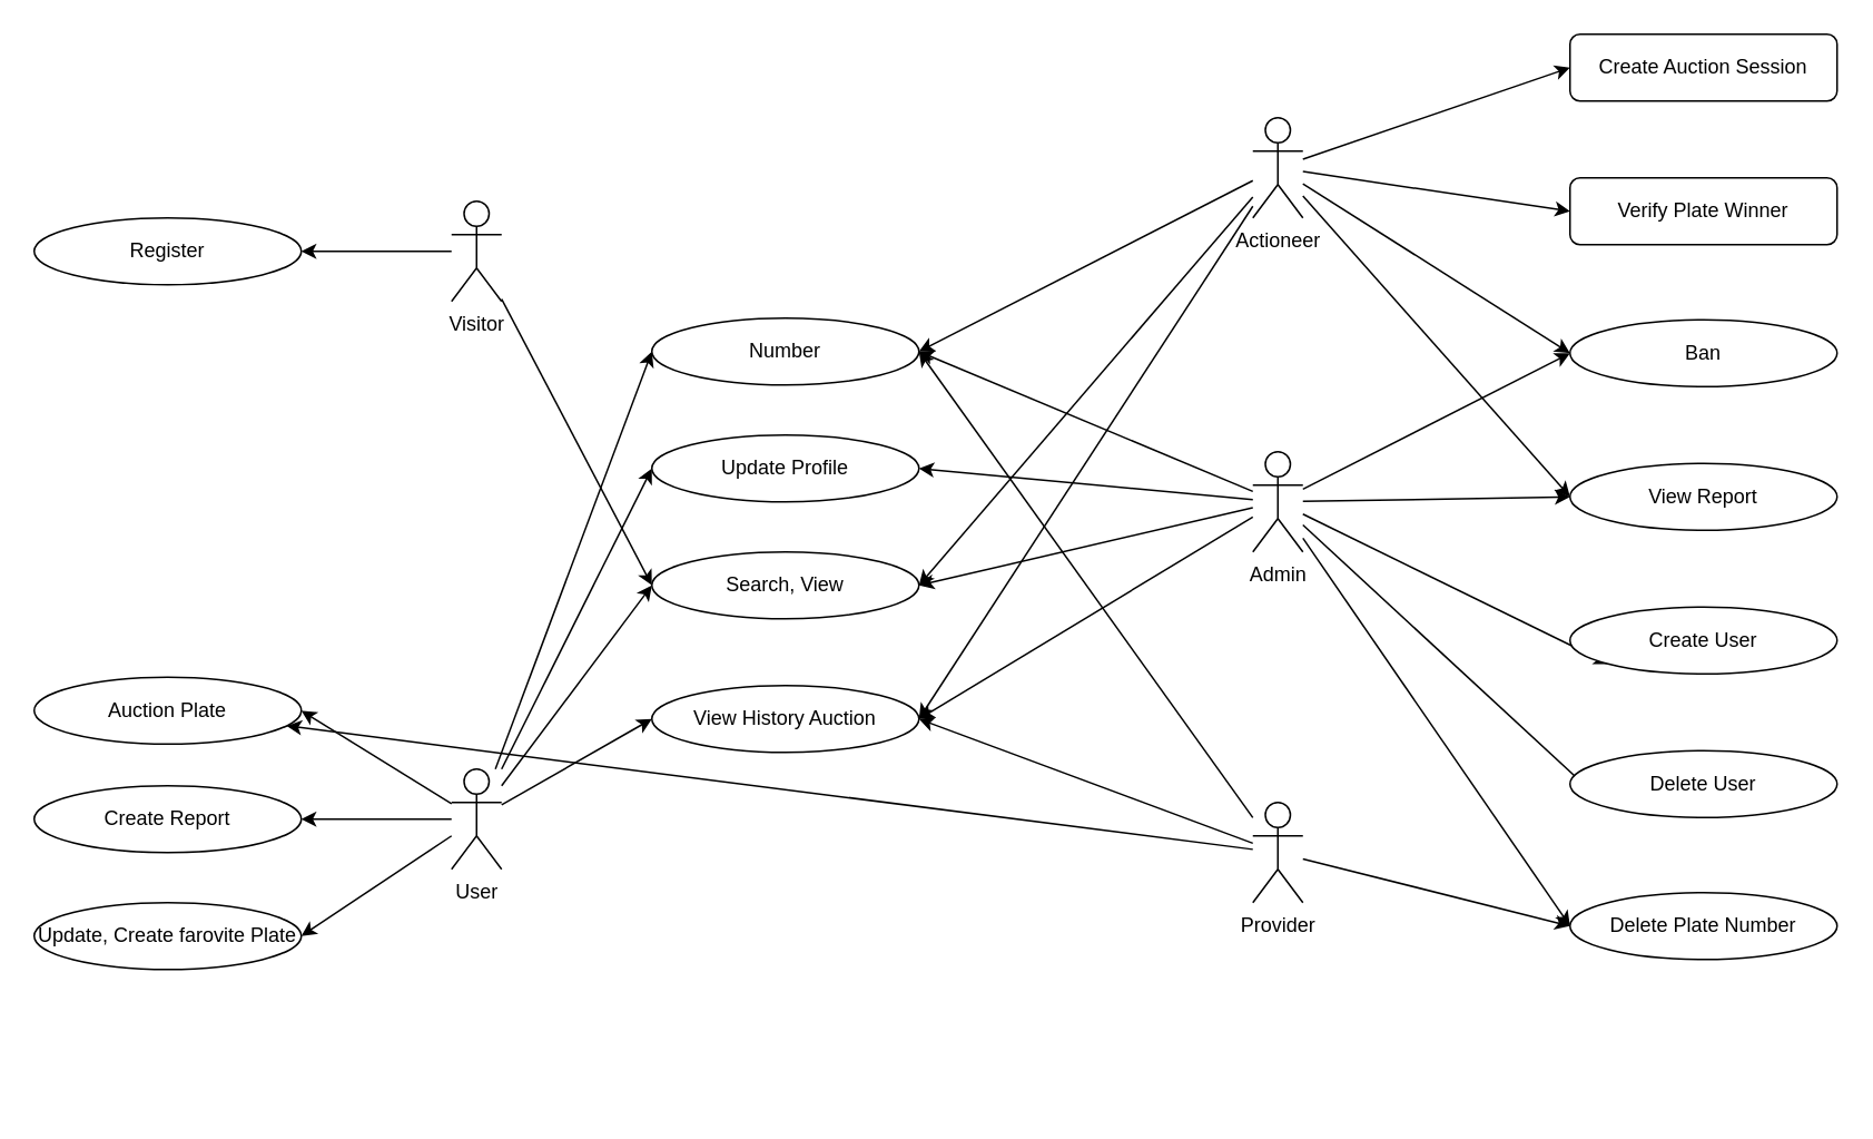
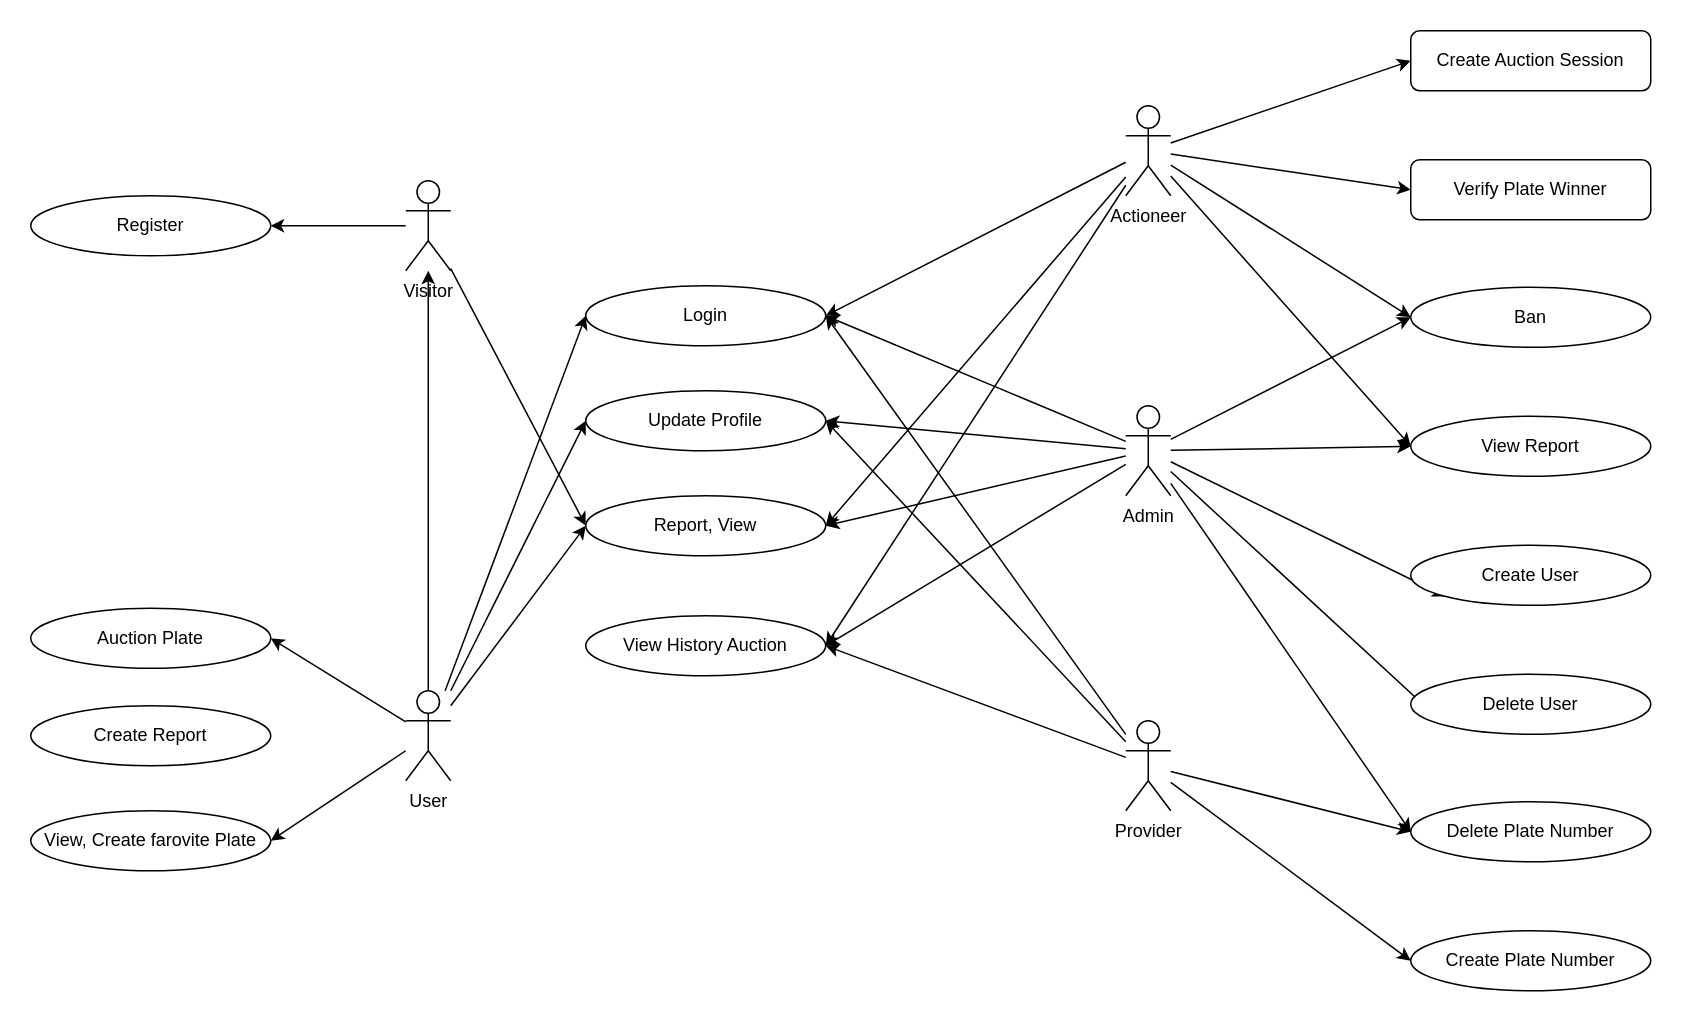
  <mxCell id="0" />
  <mxCell id="1" parent="0" />
  <mxCell id="2" style="rounded=0;orthogonalLoop=1;jettySize=auto;html=1;entryX=1;entryY=0.5;entryDx=0;entryDy=0;" edge="1" parent="1" source="4" target="37"><mxGeometry relative="1" as="geometry" /></mxCell>
  <mxCell id="3" style="rounded=0;orthogonalLoop=1;jettySize=auto;html=1;entryX=0;entryY=0.5;entryDx=0;entryDy=0;" edge="1" parent="1" source="4" target="39"><mxGeometry relative="1" as="geometry" /></mxCell>
  <mxCell id="4" value="Visitor" style="shape=umlActor;verticalLabelPosition=bottom;verticalAlign=top;html=1;outlineConnect=0;" vertex="1" parent="1"><mxGeometry x="270" y="120" width="30" height="60" as="geometry" /></mxCell>
  <mxCell id="5" style="rounded=0;orthogonalLoop=1;jettySize=auto;html=1;entryX=0;entryY=0.5;entryDx=0;entryDy=0;" edge="1" parent="1" source="11" target="38"><mxGeometry relative="1" as="geometry" /></mxCell>
  <mxCell id="6" style="rounded=0;orthogonalLoop=1;jettySize=auto;html=1;entryX=0;entryY=0.5;entryDx=0;entryDy=0;" edge="1" parent="1" source="11" target="39"><mxGeometry relative="1" as="geometry" /></mxCell>
  <mxCell id="7" style="rounded=0;orthogonalLoop=1;jettySize=auto;html=1;entryX=1;entryY=0.5;entryDx=0;entryDy=0;" edge="1" parent="1" source="11" target="44"><mxGeometry relative="1" as="geometry" /></mxCell>
- <mxCell id="8" style="rounded=0;orthogonalLoop=1;jettySize=auto;html=1;entryX=0;entryY=0.5;entryDx=0;entryDy=0;" edge="1" parent="1" source="11" target="50"><mxGeometry relative="1" as="geometry" /></mxCell>
  <mxCell id="9" style="rounded=0;orthogonalLoop=1;jettySize=auto;html=1;entryX=1;entryY=0.5;entryDx=0;entryDy=0;" edge="1" parent="1" source="11" target="51"><mxGeometry relative="1" as="geometry" /></mxCell>
- <mxCell id="10" style="rounded=0;orthogonalLoop=1;jettySize=auto;html=1;entryX=1;entryY=0.5;entryDx=0;entryDy=0;" edge="1" parent="1" source="11" target="48"><mxGeometry relative="1" as="geometry" /></mxCell>
+ <mxCell id="10" style="rounded=0;orthogonalLoop=1;jettySize=auto;html=1;" edge="1" parent="1" source="11" target="4"><mxGeometry relative="1" as="geometry" /></mxCell>
  <mxCell id="11" value="User" style="shape=umlActor;verticalLabelPosition=bottom;verticalAlign=top;html=1;outlineConnect=0;" vertex="1" parent="1"><mxGeometry x="270" y="460" width="30" height="60" as="geometry" /></mxCell>
  <mxCell id="12" style="rounded=0;orthogonalLoop=1;jettySize=auto;html=1;entryX=1;entryY=0.5;entryDx=0;entryDy=0;" edge="1" parent="1" source="19" target="36"><mxGeometry relative="1" as="geometry" /></mxCell>
  <mxCell id="13" style="rounded=0;orthogonalLoop=1;jettySize=auto;html=1;entryX=1;entryY=0.5;entryDx=0;entryDy=0;" edge="1" parent="1" source="19" target="39"><mxGeometry relative="1" as="geometry" /></mxCell>
  <mxCell id="14" style="rounded=0;orthogonalLoop=1;jettySize=auto;html=1;entryX=1;entryY=0.5;entryDx=0;entryDy=0;" edge="1" parent="1" source="19" target="50"><mxGeometry relative="1" as="geometry" /></mxCell>
  <mxCell id="15" style="rounded=0;orthogonalLoop=1;jettySize=auto;html=1;entryX=0;entryY=0.5;entryDx=0;entryDy=0;" edge="1" parent="1" source="19" target="45"><mxGeometry relative="1" as="geometry" /></mxCell>
  <mxCell id="16" style="rounded=0;orthogonalLoop=1;jettySize=auto;html=1;entryX=0;entryY=0.5;entryDx=0;entryDy=0;" edge="1" parent="1" source="19" target="46"><mxGeometry relative="1" as="geometry" /></mxCell>
  <mxCell id="17" style="rounded=0;orthogonalLoop=1;jettySize=auto;html=1;entryX=0;entryY=0.5;entryDx=0;entryDy=0;" edge="1" parent="1" source="19" target="47"><mxGeometry relative="1" as="geometry" /></mxCell>
  <mxCell id="18" style="rounded=0;orthogonalLoop=1;jettySize=auto;html=1;entryX=0;entryY=0.5;entryDx=0;entryDy=0;" edge="1" parent="1" source="19" target="49"><mxGeometry relative="1" as="geometry" /></mxCell>
  <mxCell id="19" value="Actioneer" style="shape=umlActor;verticalLabelPosition=bottom;verticalAlign=top;html=1;outlineConnect=0;" vertex="1" parent="1"><mxGeometry x="750" y="70" width="30" height="60" as="geometry" /></mxCell>
  <mxCell id="20" style="rounded=0;orthogonalLoop=1;jettySize=auto;html=1;entryX=1;entryY=0.5;entryDx=0;entryDy=0;" edge="1" parent="1" source="29" target="36"><mxGeometry relative="1" as="geometry" /></mxCell>
  <mxCell id="21" style="rounded=0;orthogonalLoop=1;jettySize=auto;html=1;entryX=1;entryY=0.5;entryDx=0;entryDy=0;" edge="1" parent="1" source="29" target="38"><mxGeometry relative="1" as="geometry" /></mxCell>
  <mxCell id="22" style="rounded=0;orthogonalLoop=1;jettySize=auto;html=1;entryX=1;entryY=0.5;entryDx=0;entryDy=0;" edge="1" parent="1" source="29" target="39"><mxGeometry relative="1" as="geometry" /></mxCell>
  <mxCell id="23" style="rounded=0;orthogonalLoop=1;jettySize=auto;html=1;entryX=1;entryY=0.5;entryDx=0;entryDy=0;" edge="1" parent="1" source="29" target="50"><mxGeometry relative="1" as="geometry" /></mxCell>
  <mxCell id="24" style="rounded=0;orthogonalLoop=1;jettySize=auto;html=1;entryX=0;entryY=0.5;entryDx=0;entryDy=0;" edge="1" parent="1" source="29" target="47"><mxGeometry relative="1" as="geometry" /></mxCell>
  <mxCell id="25" style="rounded=0;orthogonalLoop=1;jettySize=auto;html=1;entryX=0;entryY=0.5;entryDx=0;entryDy=0;" edge="1" parent="1" source="29" target="49"><mxGeometry relative="1" as="geometry" /></mxCell>
  <mxCell id="26" style="rounded=0;orthogonalLoop=1;jettySize=auto;html=1;entryX=0;entryY=1;entryDx=0;entryDy=0;" edge="1" parent="1" source="29" target="40"><mxGeometry relative="1" as="geometry"><mxPoint x="1440" y="430" as="targetPoint" /></mxGeometry></mxCell>
  <mxCell id="27" style="rounded=0;orthogonalLoop=1;jettySize=auto;html=1;entryX=0;entryY=1;entryDx=0;entryDy=0;" edge="1" parent="1" source="29" target="41"><mxGeometry relative="1" as="geometry" /></mxCell>
  <mxCell id="28" style="rounded=0;orthogonalLoop=1;jettySize=auto;html=1;entryX=0;entryY=0.5;entryDx=0;entryDy=0;" edge="1" parent="1" source="29" target="43"><mxGeometry relative="1" as="geometry" /></mxCell>
  <mxCell id="29" value="Admin" style="shape=umlActor;verticalLabelPosition=bottom;verticalAlign=top;html=1;outlineConnect=0;" vertex="1" parent="1"><mxGeometry x="750" y="270" width="30" height="60" as="geometry" /></mxCell>
  <mxCell id="30" style="rounded=0;orthogonalLoop=1;jettySize=auto;html=1;entryX=1;entryY=0.5;entryDx=0;entryDy=0;" edge="1" parent="1" source="35" target="36"><mxGeometry relative="1" as="geometry" /></mxCell>
- <mxCell id="31" style="rounded=0;orthogonalLoop=1;jettySize=auto;html=1;" edge="1" parent="1" source="35" target="44"><mxGeometry relative="1" as="geometry" /></mxCell>
+ <mxCell id="31" style="rounded=0;orthogonalLoop=1;jettySize=auto;html=1;entryX=1;entryY=0.5;entryDx=0;entryDy=0;" edge="1" parent="1" source="35" target="38"><mxGeometry relative="1" as="geometry" /></mxCell>
  <mxCell id="32" style="rounded=0;orthogonalLoop=1;jettySize=auto;html=1;entryX=1;entryY=0.5;entryDx=0;entryDy=0;" edge="1" parent="1" source="35" target="50"><mxGeometry relative="1" as="geometry" /></mxCell>
+ <mxCell id="33" style="rounded=0;orthogonalLoop=1;jettySize=auto;html=1;entryX=0;entryY=0.5;entryDx=0;entryDy=0;" edge="1" parent="1" source="35" target="42"><mxGeometry relative="1" as="geometry" /></mxCell>
  <mxCell id="34" style="rounded=0;orthogonalLoop=1;jettySize=auto;html=1;entryX=0;entryY=0.5;entryDx=0;entryDy=0;" edge="1" parent="1" source="35" target="43"><mxGeometry relative="1" as="geometry" /></mxCell>
  <mxCell id="35" value="Provider&lt;div&gt;&lt;br&gt;&lt;/div&gt;" style="shape=umlActor;verticalLabelPosition=bottom;verticalAlign=top;html=1;outlineConnect=0;" vertex="1" parent="1"><mxGeometry x="750" y="480" width="30" height="60" as="geometry" /></mxCell>
- <mxCell id="36" value="Number" style="ellipse;whiteSpace=wrap;html=1;" vertex="1" parent="1"><mxGeometry x="390" y="190" width="160" height="40" as="geometry" /></mxCell>
+ <mxCell id="36" value="Login" style="ellipse;whiteSpace=wrap;html=1;" vertex="1" parent="1"><mxGeometry x="390" y="190" width="160" height="40" as="geometry" /></mxCell>
  <mxCell id="37" value="Register" style="ellipse;whiteSpace=wrap;html=1;" vertex="1" parent="1"><mxGeometry y="130" width="160" height="40" as="geometry" x="20" /></mxCell>
  <mxCell id="38" value="Update Profile" style="ellipse;whiteSpace=wrap;html=1;" vertex="1" parent="1"><mxGeometry x="390" y="260" width="160" height="40" as="geometry" /></mxCell>
- <mxCell id="39" value="Search, View" style="ellipse;whiteSpace=wrap;html=1;" vertex="1" parent="1"><mxGeometry x="390" y="330" width="160" height="40" as="geometry" /></mxCell>
+ <mxCell id="39" value="Report, View" style="ellipse;whiteSpace=wrap;html=1;" vertex="1" parent="1"><mxGeometry x="390" y="330" width="160" height="40" as="geometry" /></mxCell>
  <mxCell id="40" value="Delete User" style="ellipse;whiteSpace=wrap;html=1;" vertex="1" parent="1"><mxGeometry x="940" y="449" width="160" height="40" as="geometry" /></mxCell>
  <mxCell id="41" value="Create User" style="ellipse;whiteSpace=wrap;html=1;" vertex="1" parent="1"><mxGeometry x="940" y="363" width="160" height="40" as="geometry" /></mxCell>
+ <mxCell id="42" value="Create Plate Number" style="ellipse;whiteSpace=wrap;html=1;" vertex="1" parent="1"><mxGeometry x="940" y="620" width="160" height="40" as="geometry" /></mxCell>
  <mxCell id="43" value="Delete Plate Number" style="ellipse;whiteSpace=wrap;html=1;" vertex="1" parent="1"><mxGeometry x="940" y="534" width="160" height="40" as="geometry" /></mxCell>
  <mxCell id="44" value="Auction Plate" style="ellipse;whiteSpace=wrap;html=1;" vertex="1" parent="1"><mxGeometry y="405" width="160" height="40" as="geometry" x="20" /></mxCell>
  <mxCell id="45" value="Verify Plate Winner" style="whiteSpace=wrap;html=1;rounded=1;" vertex="1" parent="1"><mxGeometry x="940" y="106" width="160" height="40" as="geometry" /></mxCell>
  <mxCell id="46" value="Create Auction Session" style="whiteSpace=wrap;html=1;rounded=1;" vertex="1" parent="1"><mxGeometry x="940" y="20" width="160" height="40" as="geometry" /></mxCell>
  <mxCell id="47" value="View Report" style="ellipse;whiteSpace=wrap;html=1;" vertex="1" parent="1"><mxGeometry x="940" y="277" width="160" height="40" as="geometry" /></mxCell>
  <mxCell id="48" value="Create Report" style="ellipse;whiteSpace=wrap;html=1;" vertex="1" parent="1"><mxGeometry y="470" width="160" height="40" as="geometry" x="20" /></mxCell>
  <mxCell id="49" value="Ban" style="ellipse;whiteSpace=wrap;html=1;" vertex="1" parent="1"><mxGeometry x="940" y="191" width="160" height="40" as="geometry" /></mxCell>
  <mxCell id="50" value="View History Auction" style="ellipse;whiteSpace=wrap;html=1;" vertex="1" parent="1"><mxGeometry x="390" y="410" width="160" height="40" as="geometry" /></mxCell>
- <mxCell id="51" value="Update, Create farovite Plate" style="ellipse;whiteSpace=wrap;html=1;" vertex="1" parent="1"><mxGeometry y="540" width="160" height="40" as="geometry" x="20" /></mxCell>
+ <mxCell id="51" value="View, Create farovite Plate" style="ellipse;whiteSpace=wrap;html=1;" vertex="1" parent="1"><mxGeometry y="540" width="160" height="40" as="geometry" x="20" /></mxCell>
  <mxCell id="52" style="rounded=0;orthogonalLoop=1;jettySize=auto;html=1;entryX=0;entryY=0.5;entryDx=0;entryDy=0;" edge="1" parent="1" source="11" target="36"><mxGeometry relative="1" as="geometry" /></mxCell>
